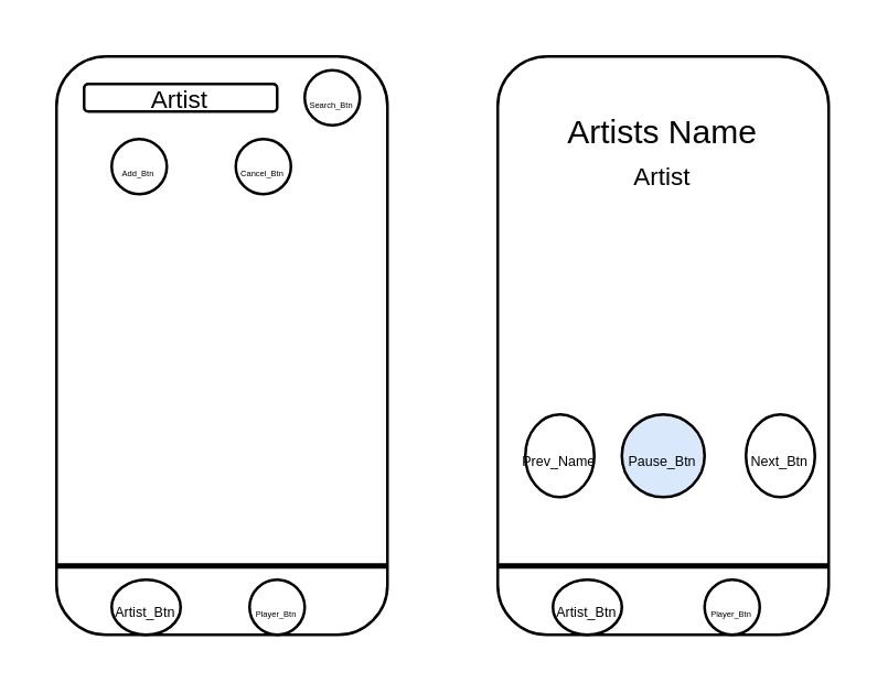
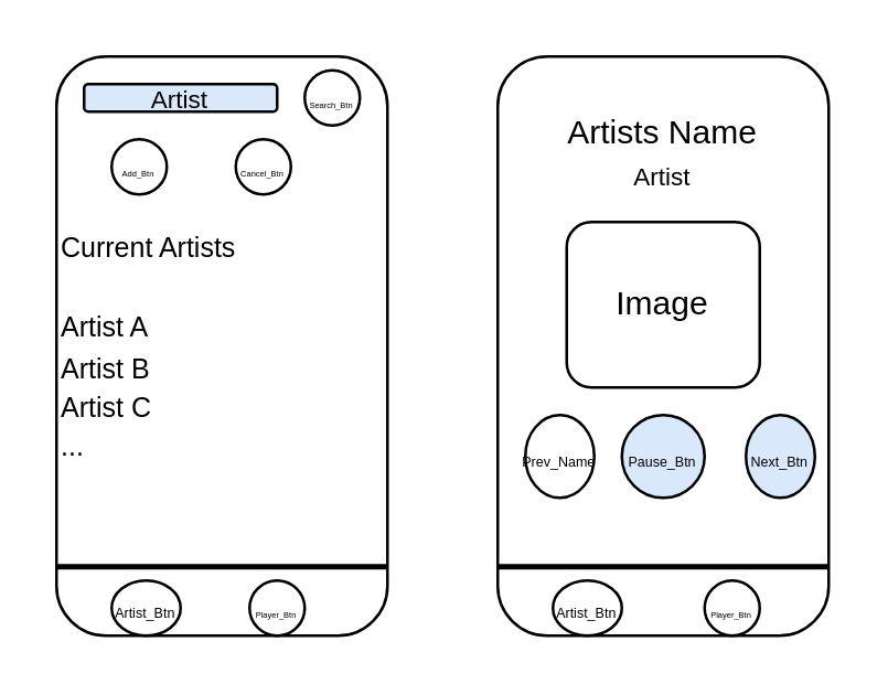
  <mxCell id="0" />
  <mxCell id="1" parent="0" />
  <mxCell id="2" value="" style="rounded=1;whiteSpace=wrap;html=1;" vertex="1" parent="1"><mxGeometry x="20" y="20" width="120" height="210" as="geometry" /></mxCell>
- <mxCell id="3" value="&lt;font style=&quot;font-size: 9px;&quot;&gt;Artist&lt;/font&gt;" style="rounded=1;whiteSpace=wrap;html=1;" vertex="1" parent="1"><mxGeometry x="30" y="30" width="70" height="10" as="geometry" /></mxCell>
+ <mxCell id="3" value="&lt;font style=&quot;font-size: 9px;&quot;&gt;Artist&lt;/font&gt;" style="rounded=1;whiteSpace=wrap;html=1;fillColor=#dae8fc;" vertex="1" parent="1"><mxGeometry x="30" y="30" width="70" height="10" as="geometry" /></mxCell>
  <mxCell id="4" value="&lt;font style=&quot;font-size: 3px;&quot;&gt;Search_Btn&lt;/font&gt;" style="ellipse;whiteSpace=wrap;html=1;aspect=fixed;" vertex="1" parent="1"><mxGeometry x="110" y="25" width="20" height="20" as="geometry" /></mxCell>
+ <mxCell id="5" value="&lt;font style=&quot;font-size: 10px;&quot;&gt;Current Artists&lt;/font&gt;&lt;div&gt;&lt;font style=&quot;font-size: 10px;&quot;&gt;&lt;br&gt;&lt;/font&gt;&lt;/div&gt;&lt;div&gt;&lt;font style=&quot;font-size: 10px;&quot;&gt;Artist A&lt;/font&gt;&lt;/div&gt;&lt;div&gt;&lt;font style=&quot;font-size: 10px;&quot;&gt;Artist B&lt;/font&gt;&lt;/div&gt;&lt;div&gt;&lt;font style=&quot;font-size: 10px;&quot;&gt;Artist C&lt;/font&gt;&lt;/div&gt;&lt;div&gt;&lt;font style=&quot;font-size: 10px;&quot;&gt;...&lt;/font&gt;&lt;/div&gt;" style="text;html=1;align=left;verticalAlign=middle;whiteSpace=wrap;rounded=0;" vertex="1" parent="1"><mxGeometry x="20" y="80" width="100" height="90" as="geometry" /></mxCell>
  <mxCell id="6" value="" style="line;strokeWidth=2;html=1;" vertex="1" parent="1"><mxGeometry x="20" y="200" width="120" height="10" as="geometry" /></mxCell>
  <mxCell id="7" value="&lt;font style=&quot;font-size: 5px;&quot;&gt;Artist_Btn&lt;/font&gt;" style="ellipse;whiteSpace=wrap;html=1;" vertex="1" parent="1"><mxGeometry x="40" y="210" width="25" height="20" as="geometry" /></mxCell>
  <mxCell id="8" value="&lt;font style=&quot;font-size: 3px;&quot;&gt;Player_Btn&lt;/font&gt;" style="ellipse;whiteSpace=wrap;html=1;" vertex="1" parent="1"><mxGeometry x="90" y="210" width="20" height="20" as="geometry" /></mxCell>
  <mxCell id="9" value="&lt;font style=&quot;font-size: 3px;&quot;&gt;Add_Btn&lt;/font&gt;" style="ellipse;whiteSpace=wrap;html=1;aspect=fixed;" vertex="1" parent="1"><mxGeometry x="40" y="50" width="20" height="20" as="geometry" /></mxCell>
  <mxCell id="10" value="&lt;font style=&quot;font-size: 3px;&quot;&gt;Cancel_Btn&lt;/font&gt;" style="ellipse;whiteSpace=wrap;html=1;aspect=fixed;" vertex="1" parent="1"><mxGeometry x="85" y="50" width="20" height="20" as="geometry" /></mxCell>
  <mxCell id="11" value="" style="rounded=1;whiteSpace=wrap;html=1;" vertex="1" parent="1"><mxGeometry x="180" y="20" width="120" height="210" as="geometry" /></mxCell>
+ <mxCell id="12" value="Image" style="rounded=1;whiteSpace=wrap;html=1;" vertex="1" parent="1"><mxGeometry x="205" y="80" width="70" height="60" as="geometry" /></mxCell>
  <mxCell id="13" value="&lt;font style=&quot;font-size: 5px;&quot;&gt;Pause_Btn&lt;/font&gt;" style="ellipse;whiteSpace=wrap;html=1;fillColor=#dae8fc;" vertex="1" parent="1"><mxGeometry x="225" y="150" width="30" height="30" as="geometry" /></mxCell>
- <mxCell id="14" value="&lt;font style=&quot;font-size: 5px;&quot;&gt;Next_Btn&lt;/font&gt;" style="ellipse;whiteSpace=wrap;html=1;" vertex="1" parent="1"><mxGeometry x="270" y="150" width="25" height="30" as="geometry" /></mxCell>
+ <mxCell id="14" value="&lt;font style=&quot;font-size: 5px;&quot;&gt;Next_Btn&lt;/font&gt;" style="ellipse;whiteSpace=wrap;html=1;fillColor=#dae8fc;" vertex="1" parent="1"><mxGeometry x="270" y="150" width="25" height="30" as="geometry" /></mxCell>
  <mxCell id="15" value="&lt;font style=&quot;font-size: 5px;&quot;&gt;Prev_Name&lt;/font&gt;" style="ellipse;whiteSpace=wrap;html=1;" vertex="1" parent="1"><mxGeometry x="190" y="150" width="25" height="30" as="geometry" /></mxCell>
  <mxCell id="16" value="Artists Name&lt;br&gt;&lt;font style=&quot;font-size: 9px;&quot;&gt;Artist&lt;/font&gt;" style="text;html=1;align=center;verticalAlign=middle;whiteSpace=wrap;rounded=0;" vertex="1" parent="1"><mxGeometry x="200" y="40" width="80" height="30" as="geometry" /></mxCell>
  <mxCell id="17" value="" style="line;strokeWidth=2;html=1;" vertex="1" parent="1"><mxGeometry x="180" y="200" width="120" height="10" as="geometry" /></mxCell>
  <mxCell id="18" value="&lt;font style=&quot;font-size: 5px;&quot;&gt;Artist_Btn&lt;/font&gt;" style="ellipse;whiteSpace=wrap;html=1;" vertex="1" parent="1"><mxGeometry x="200" y="210" width="25" height="20" as="geometry" /></mxCell>
  <mxCell id="19" value="&lt;font style=&quot;font-size: 3px;&quot;&gt;Player_Btn&lt;/font&gt;" style="ellipse;whiteSpace=wrap;html=1;" vertex="1" parent="1"><mxGeometry x="255" y="210" width="20" height="20" as="geometry" /></mxCell>
